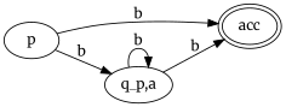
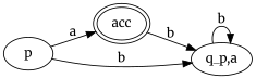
  digraph {
    fontname=Merriweather
    rankdir=LR
    node [fontname=Merriweather]
    edge [fontname=Merriweather]
    acc [peripheries=2]
    p
    "q_p,a"
-   p -> acc [label=b]
+   p -> acc [label=a]
    p -> "q_p,a" [label=b]
-   "q_p,a" -> acc [label=b]
+   acc -> "q_p,a" [label=b]
    "q_p,a" -> "q_p,a" [label=b]
  }
